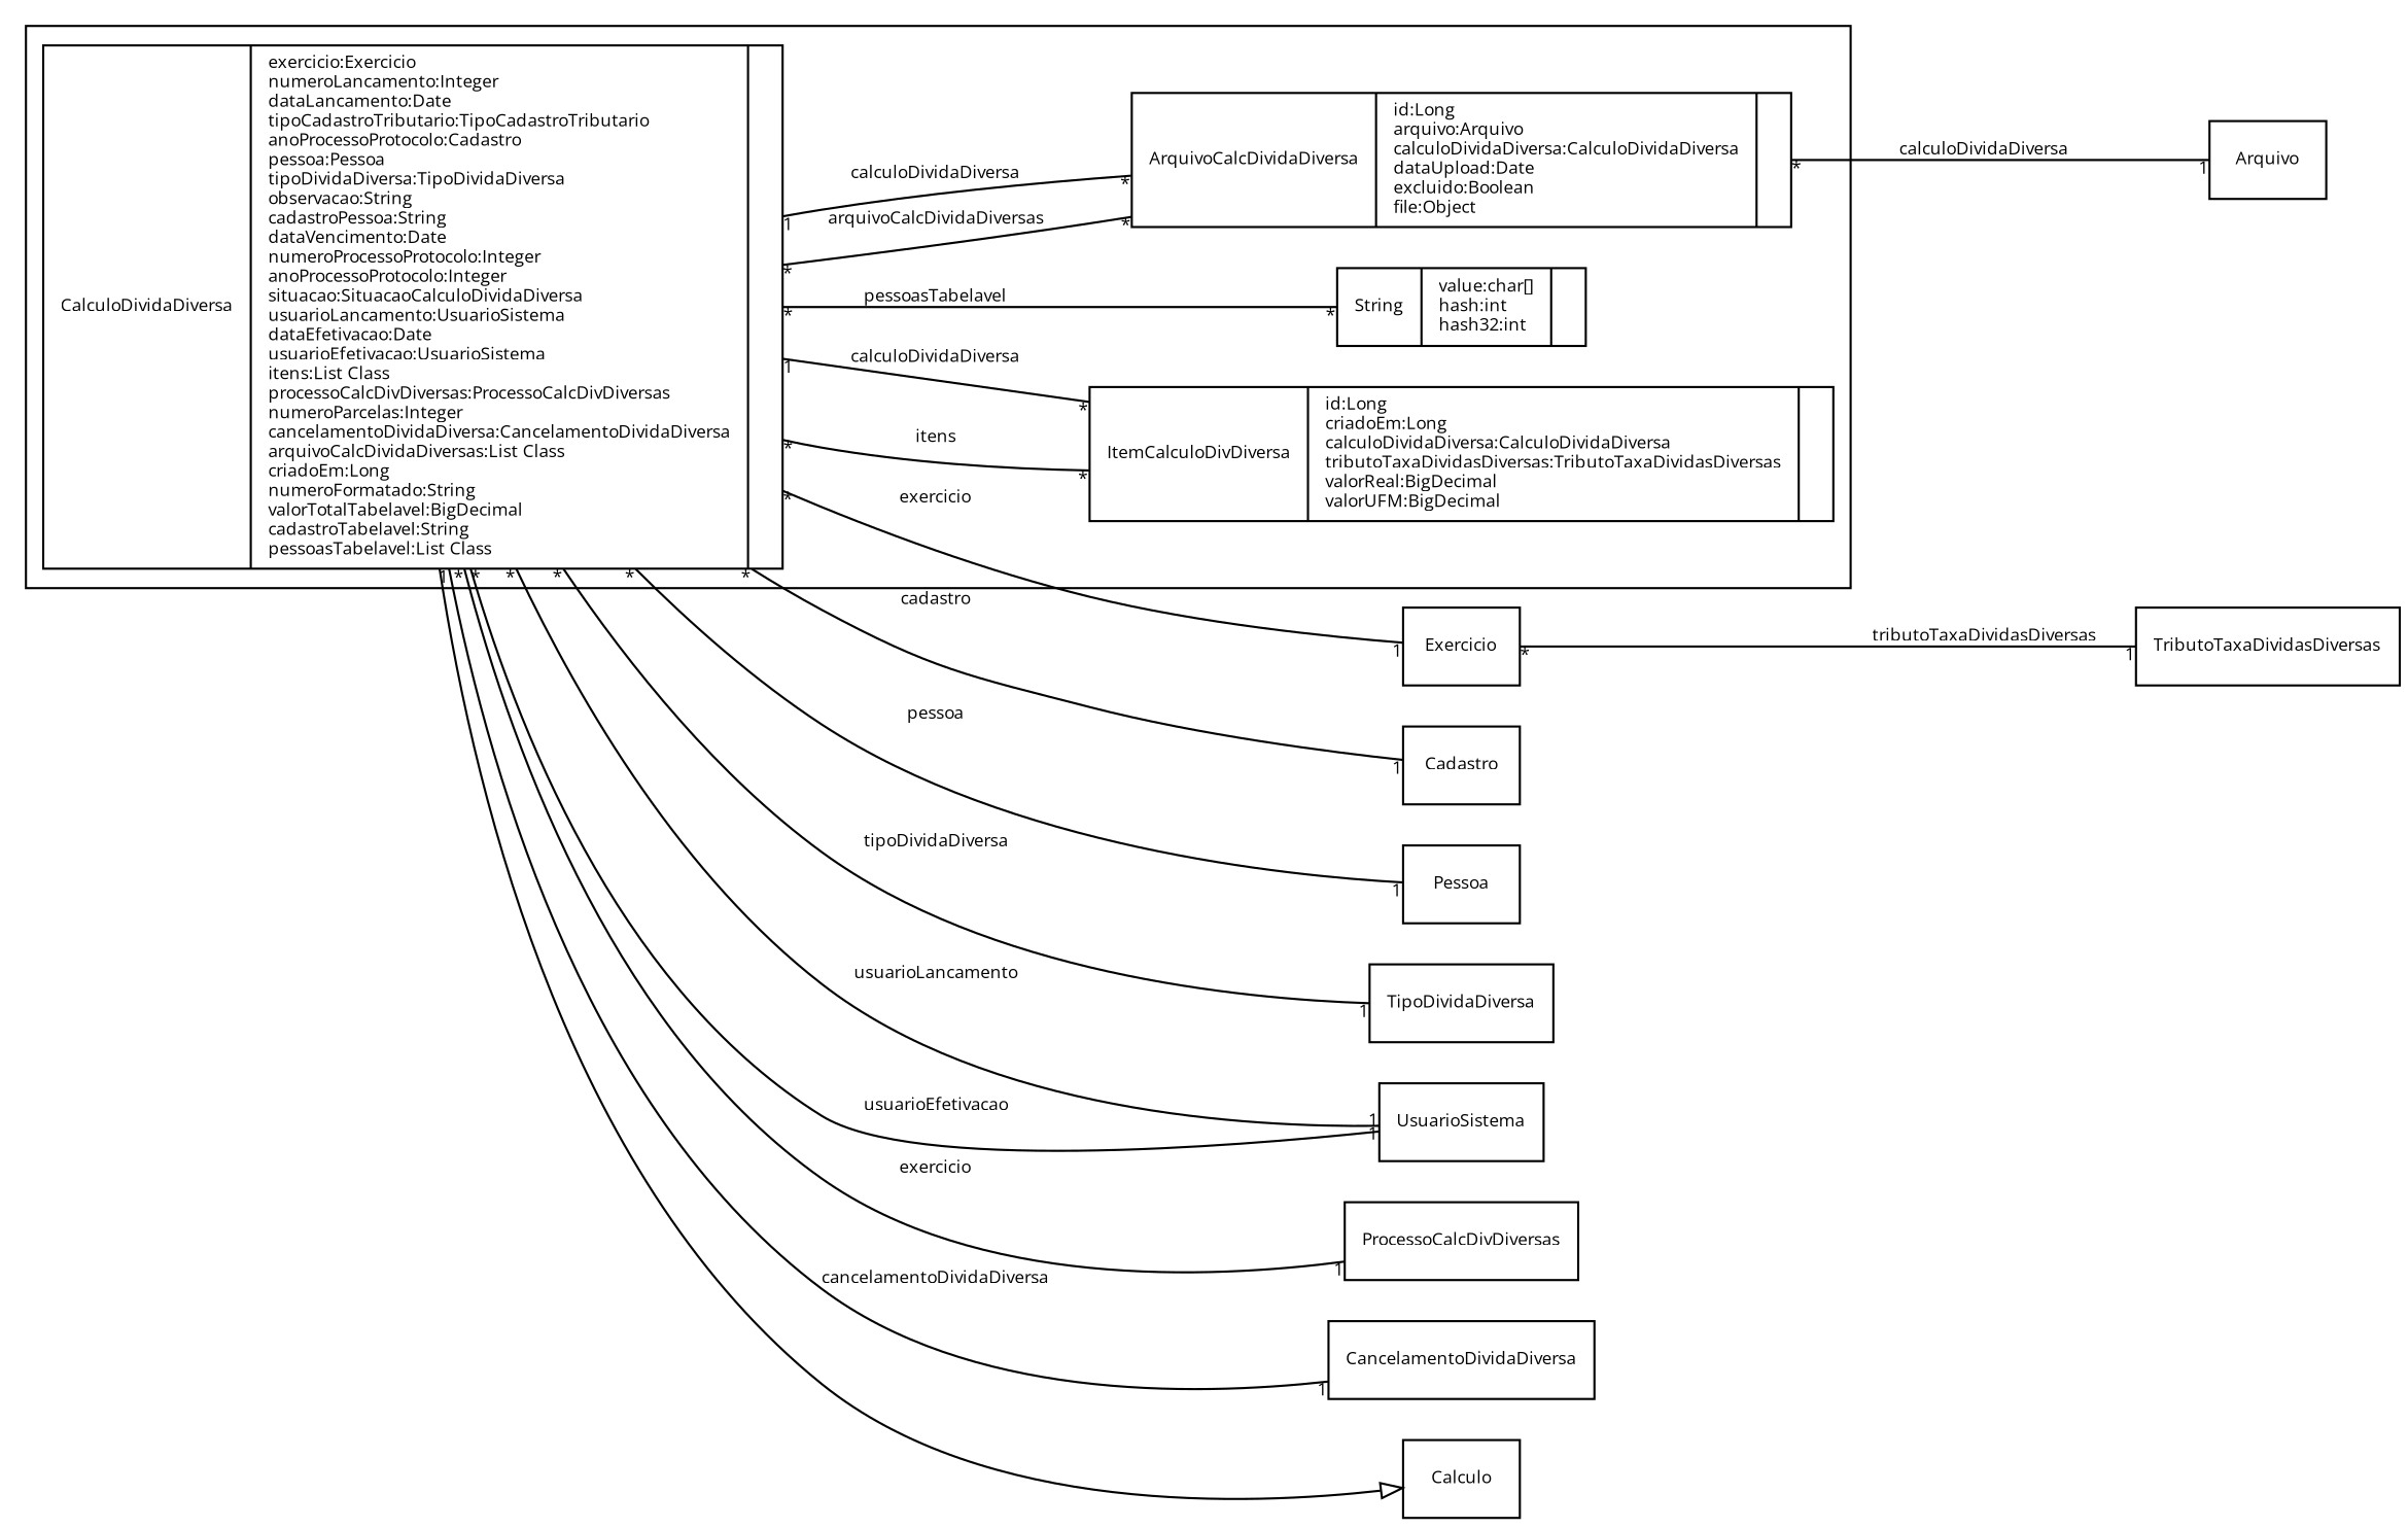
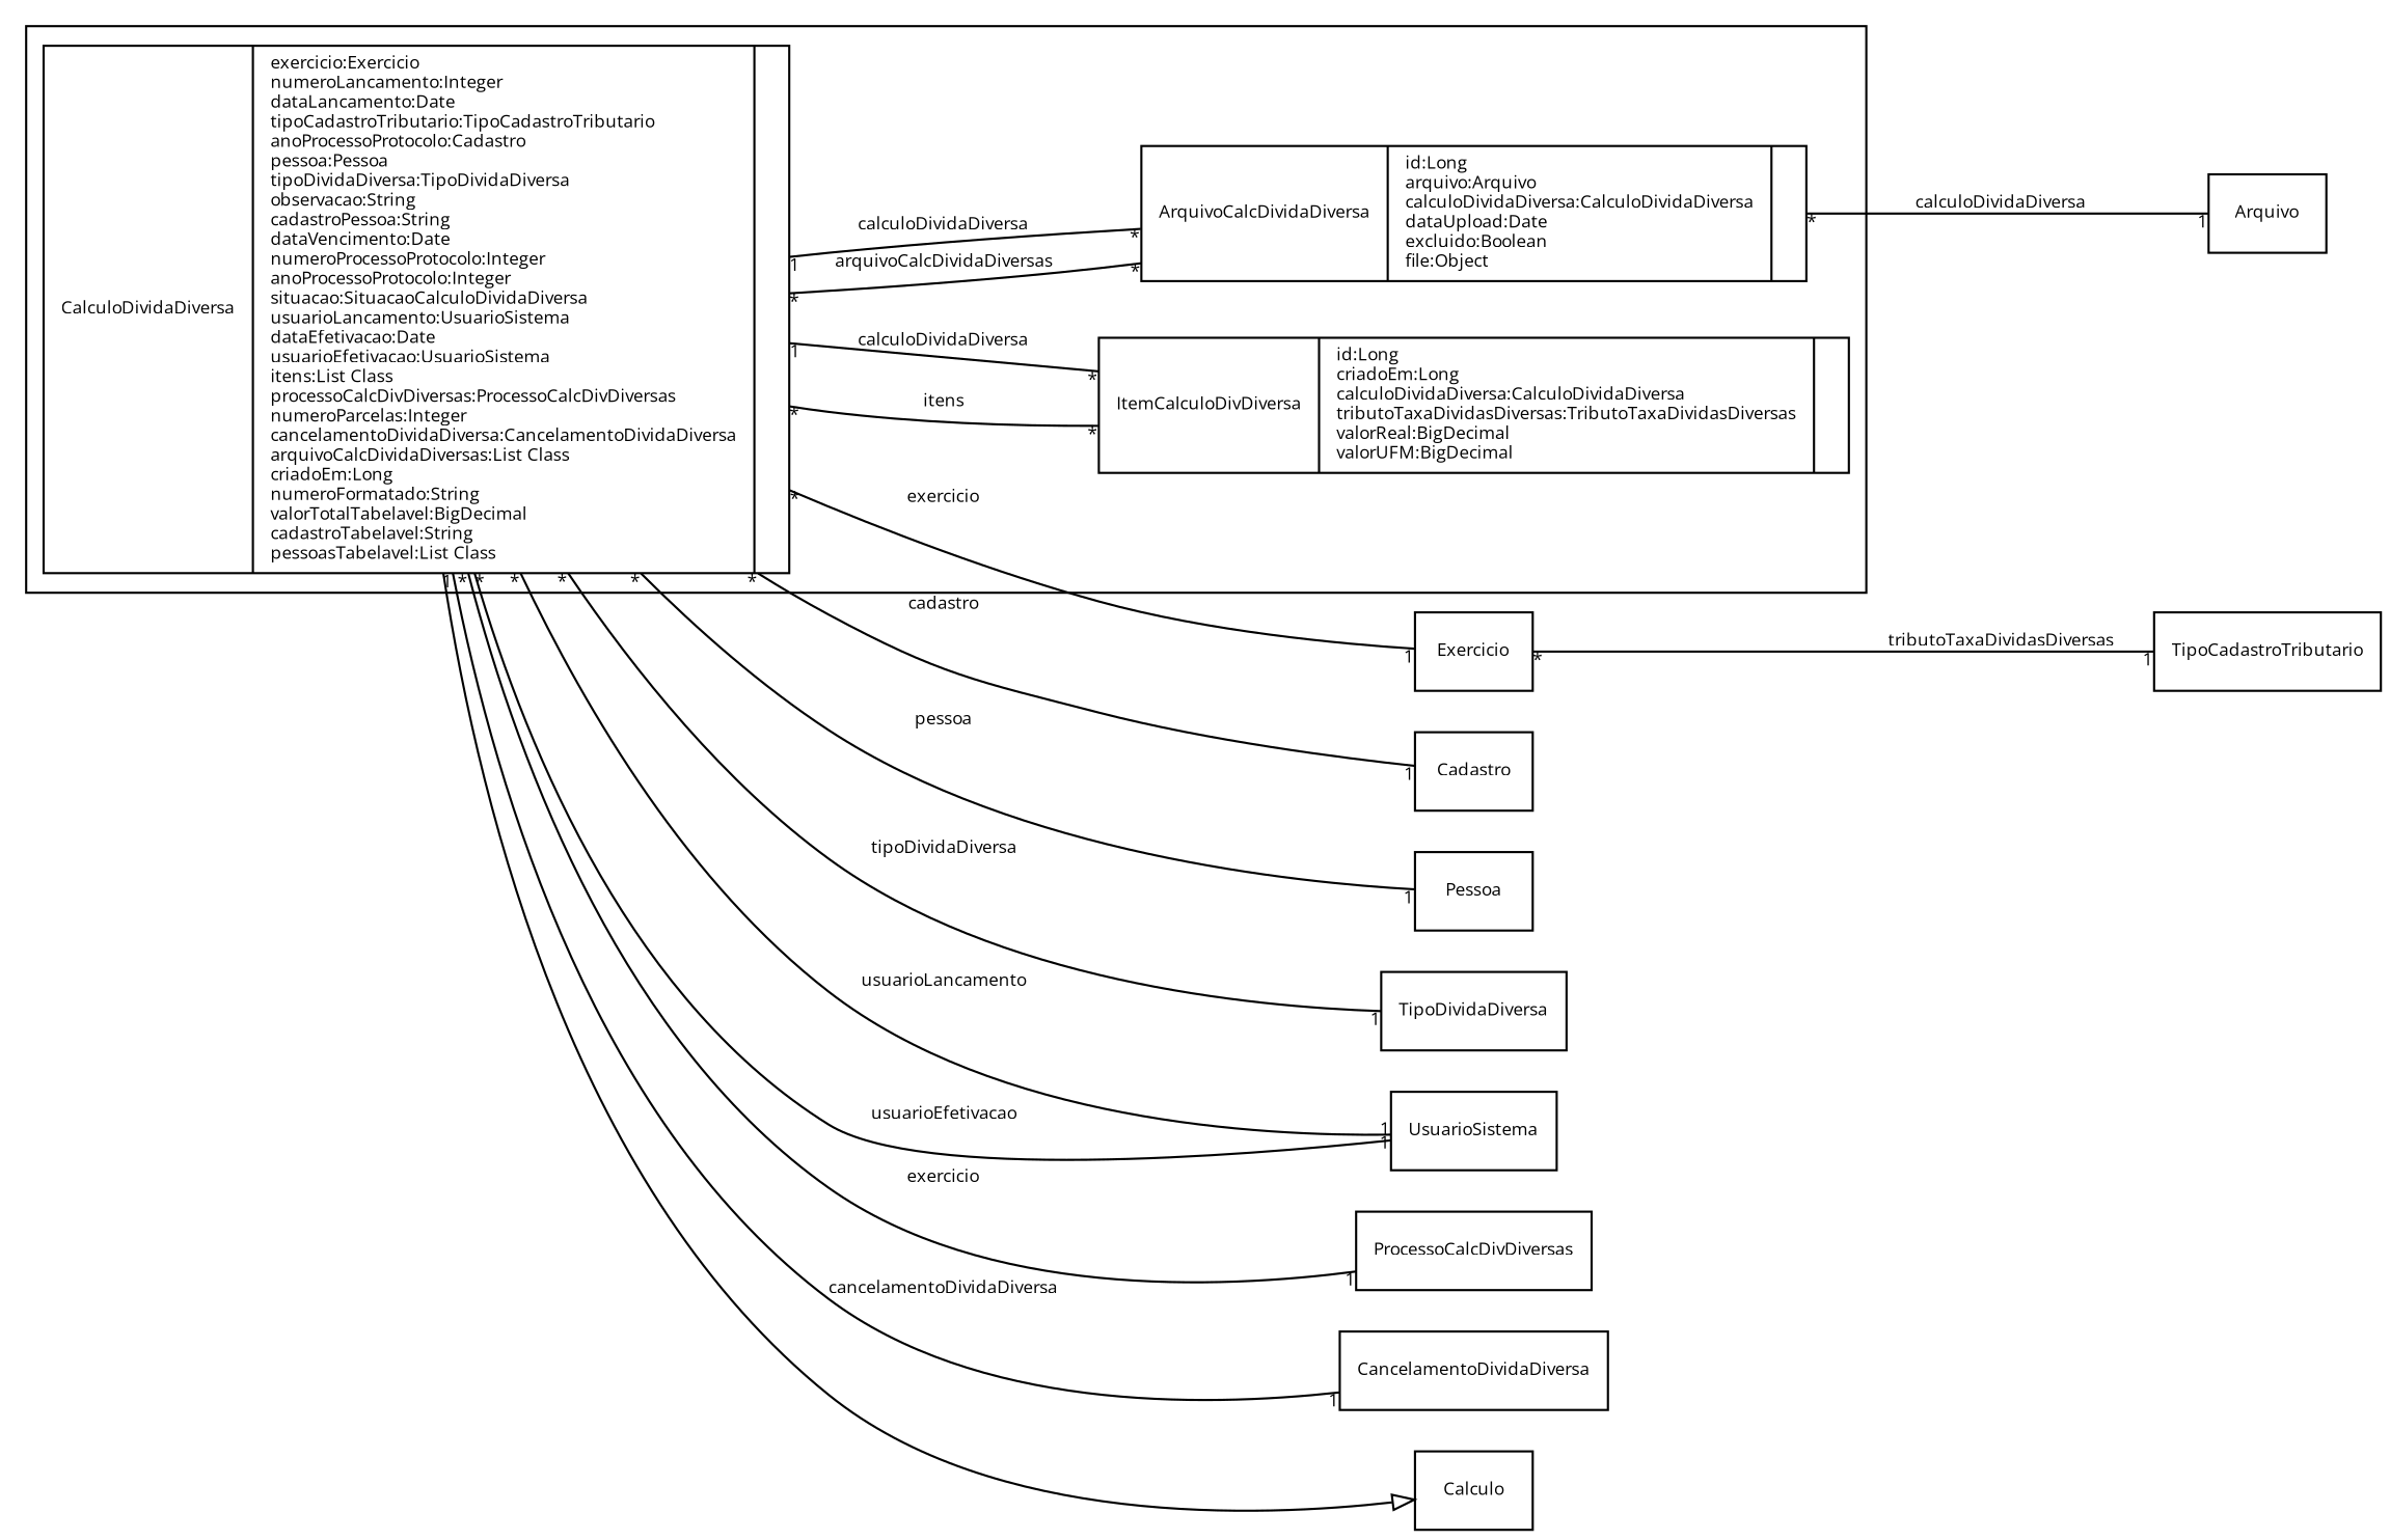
  digraph {
    fontname="Open Sans"
    fontsize=8
    rankdir=LR
    node [fontname="Open Sans" fontsize=8 shape=record]
    edge [arrowhead=none fontname="Open Sans" fontsize=8 headlabel=1 taillabel="*"]
    n1 [label="{CalculoDividaDiversa|exercicio:Exercicio\lnumeroLancamento:Integer\ldataLancamento:Date\ltipoCadastroTributario:TipoCadastroTributario\lanoProcessoProtocolo:Cadastro\lpessoa:Pessoa\ltipoDividaDiversa:TipoDividaDiversa\lobservacao:String\lcadastroPessoa:String\ldataVencimento:Date\lnumeroProcessoProtocolo:Integer\lanoProcessoProtocolo:Integer\lsituacao:SituacaoCalculoDividaDiversa\lusuarioLancamento:UsuarioSistema\ldataEfetivacao:Date\lusuarioEfetivacao:UsuarioSistema\litens:List Class\lprocessoCalcDivDiversas:ProcessoCalcDivDiversas\lnumeroParcelas:Integer\lcancelamentoDividaDiversa:CancelamentoDividaDiversa\larquivoCalcDividaDiversas:List Class\lcriadoEm:Long\lnumeroFormatado:String\lvalorTotalTabelavel:BigDecimal\lcadastroTabelavel:String\lpessoasTabelavel:List Class\l|\l}"]
    n2 [label="{ItemCalculoDivDiversa|id:Long\lcriadoEm:Long\lcalculoDividaDiversa:CalculoDividaDiversa\ltributoTaxaDividasDiversas:TributoTaxaDividasDiversas\lvalorReal:BigDecimal\lvalorUFM:BigDecimal\l|\l}"]
    n3 [label="{ArquivoCalcDividaDiversa|id:Long\larquivo:Arquivo\lcalculoDividaDiversa:CalculoDividaDiversa\ldataUpload:Date\lexcluido:Boolean\lfile:Object\l|\l}"]
-   n4 [label="{String|value:char[]\lhash:int\lhash32:int\l|\l}"]
    Exercicio
    Cadastro
    Pessoa
    TipoDividaDiversa
    UsuarioSistema
    ProcessoCalcDivDiversas
    CancelamentoDividaDiversa
    Calculo
    Arquivo
-   TributoTaxaDividasDiversas
+   TributoTaxaDividasDiversas [label=TipoCadastroTributario]
    subgraph cluster_1 {
      n1
      n2
      n3
-     n4
    }
    n1 -> n2 [headlabel="*" label=itens]
    n1 -> n3 [headlabel="*" label=arquivoCalcDividaDiversas]
-   n1 -> n4 [headlabel="*" label=pessoasTabelavel]
    n1 -> Exercicio [label=exercicio]
    n1 -> Cadastro [label=cadastro]
    n1 -> Pessoa [label=pessoa]
    n1 -> TipoDividaDiversa [label=tipoDividaDiversa]
    n1 -> UsuarioSistema [label=usuarioLancamento]
    n1 -> UsuarioSistema [label=usuarioEfetivacao]
    n1 -> ProcessoCalcDivDiversas [label=exercicio]
    n1 -> CancelamentoDividaDiversa [label=cancelamentoDividaDiversa taillabel=1]
    n1 -> Calculo [arrowhead=empty headlabel="" taillabel=""]
    n2 -> n1 [label=calculoDividaDiversa]
    n3 -> n1 [label=calculoDividaDiversa]
    n3 -> Arquivo [label=calculoDividaDiversa]
    Exercicio -> TributoTaxaDividasDiversas [label=tributoTaxaDividasDiversas]
  }
